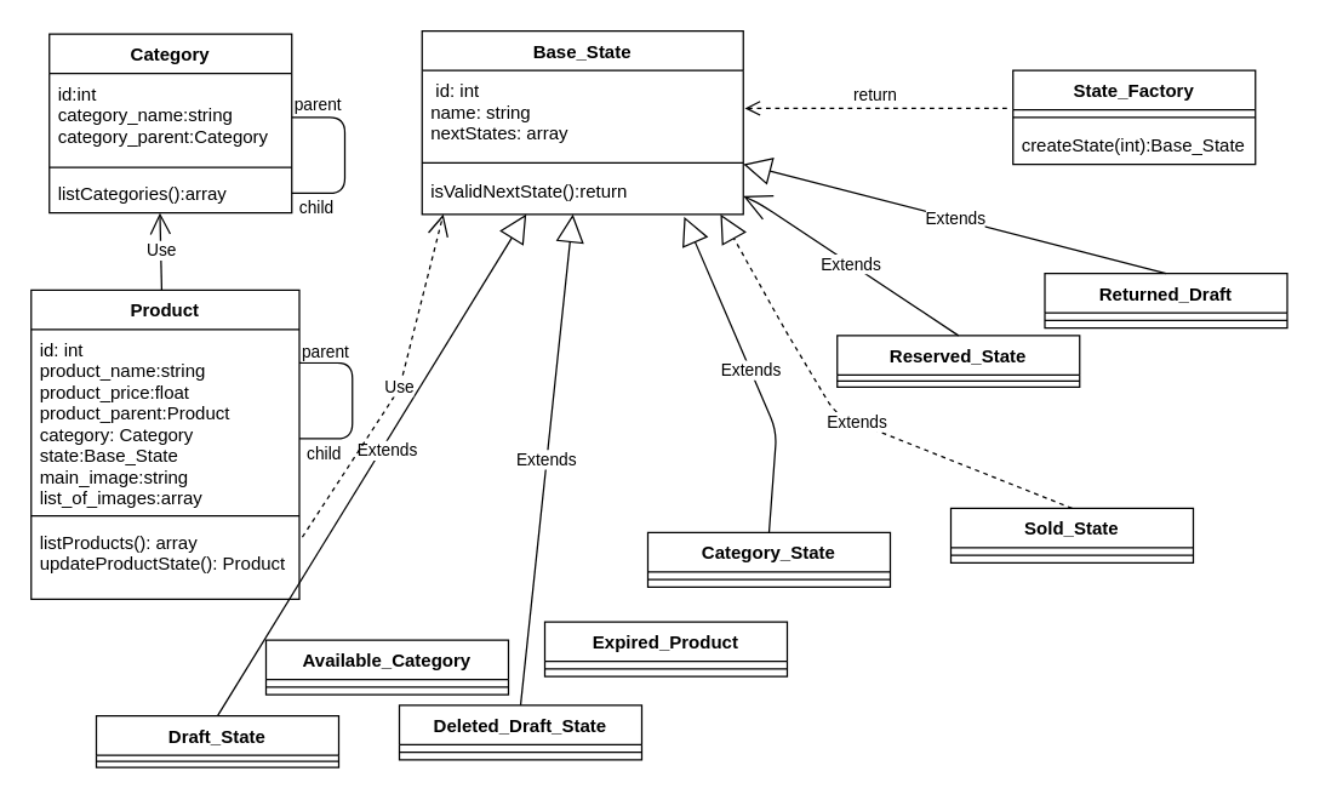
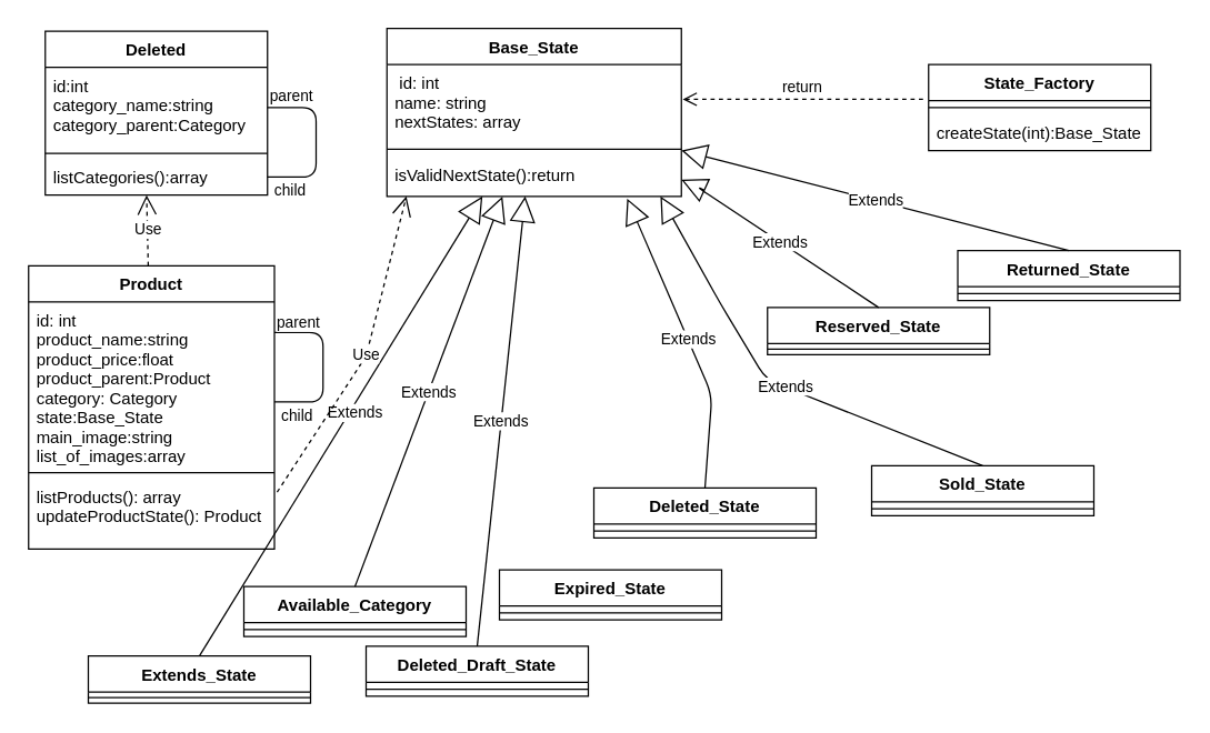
  <mxCell id="0" />
  <mxCell id="1" parent="0" />
  <mxCell id="2" value="Base_State" style="swimlane;fontStyle=1;align=center;verticalAlign=top;childLayout=stackLayout;horizontal=1;startSize=26;horizontalStack=0;resizeParent=1;resizeParentMax=0;resizeLast=0;collapsible=1;marginBottom=0;" parent="1" vertex="1"><mxGeometry x="278" y="20" width="212" height="121" as="geometry" /></mxCell>
  <mxCell id="3" value=" id: int&#10;name: string&#10;nextStates: array" style="text;strokeColor=none;fillColor=none;align=left;verticalAlign=top;spacingLeft=4;spacingRight=4;overflow=hidden;rotatable=0;points=[[0,0.5],[1,0.5]];portConstraint=eastwest;" parent="2" vertex="1"><mxGeometry y="26" width="212" height="56" as="geometry" /></mxCell>
  <mxCell id="4" value="" style="line;strokeWidth=1;fillColor=none;align=left;verticalAlign=middle;spacingTop=-1;spacingLeft=3;spacingRight=3;rotatable=0;labelPosition=right;points=[];portConstraint=eastwest;" parent="2" vertex="1"><mxGeometry y="82" width="212" height="10" as="geometry" /></mxCell>
  <mxCell id="5" value="isValidNextState():return" style="text;strokeColor=none;fillColor=none;align=left;verticalAlign=top;spacingLeft=4;spacingRight=4;overflow=hidden;rotatable=0;points=[[0,0.5],[1,0.5]];portConstraint=eastwest;" parent="2" vertex="1"><mxGeometry y="92" width="212" height="29" as="geometry" /></mxCell>
  <mxCell id="6" value="Available_Category" style="swimlane;fontStyle=1;align=center;verticalAlign=top;childLayout=stackLayout;horizontal=1;startSize=26;horizontalStack=0;resizeParent=1;resizeParentMax=0;resizeLast=0;collapsible=1;marginBottom=0;" parent="1" vertex="1"><mxGeometry x="175" y="422" width="160" height="36" as="geometry" /></mxCell>
  <mxCell id="7" value="" style="line;strokeWidth=1;fillColor=none;align=left;verticalAlign=middle;spacingTop=-1;spacingLeft=3;spacingRight=3;rotatable=0;labelPosition=right;points=[];portConstraint=eastwest;" parent="6" vertex="1"><mxGeometry y="26" width="160" height="10" as="geometry" /></mxCell>
- <mxCell id="8" value="Category_State" style="swimlane;fontStyle=1;align=center;verticalAlign=top;childLayout=stackLayout;horizontal=1;startSize=26;horizontalStack=0;resizeParent=1;resizeParentMax=0;resizeLast=0;collapsible=1;marginBottom=0;" parent="1" vertex="1"><mxGeometry x="427" y="351" width="160" height="36" as="geometry" /></mxCell>
+ <mxCell id="8" value="Deleted_State" style="swimlane;fontStyle=1;align=center;verticalAlign=top;childLayout=stackLayout;horizontal=1;startSize=26;horizontalStack=0;resizeParent=1;resizeParentMax=0;resizeLast=0;collapsible=1;marginBottom=0;" parent="1" vertex="1"><mxGeometry x="427" y="351" width="160" height="36" as="geometry" /></mxCell>
  <mxCell id="9" value="" style="line;strokeWidth=1;fillColor=none;align=left;verticalAlign=middle;spacingTop=-1;spacingLeft=3;spacingRight=3;rotatable=0;labelPosition=right;points=[];portConstraint=eastwest;" parent="8" vertex="1"><mxGeometry y="26" width="160" height="10" as="geometry" /></mxCell>
  <mxCell id="10" value="Reserved_State" style="swimlane;fontStyle=1;align=center;verticalAlign=top;childLayout=stackLayout;horizontal=1;startSize=26;horizontalStack=0;resizeParent=1;resizeParentMax=0;resizeLast=0;collapsible=1;marginBottom=0;" parent="1" vertex="1"><mxGeometry x="552" y="221" width="160" height="34" as="geometry" /></mxCell>
  <mxCell id="11" value="" style="line;strokeWidth=1;fillColor=none;align=left;verticalAlign=middle;spacingTop=-1;spacingLeft=3;spacingRight=3;rotatable=0;labelPosition=right;points=[];portConstraint=eastwest;" parent="10" vertex="1"><mxGeometry y="26" width="160" height="8" as="geometry" /></mxCell>
- <mxCell id="12" value="Returned_Draft" style="swimlane;fontStyle=1;align=center;verticalAlign=top;childLayout=stackLayout;horizontal=1;startSize=26;horizontalStack=0;resizeParent=1;resizeParentMax=0;resizeLast=0;collapsible=1;marginBottom=0;" parent="1" vertex="1"><mxGeometry x="689" y="180" width="160" height="36" as="geometry" /></mxCell>
+ <mxCell id="12" value="Returned_State" style="swimlane;fontStyle=1;align=center;verticalAlign=top;childLayout=stackLayout;horizontal=1;startSize=26;horizontalStack=0;resizeParent=1;resizeParentMax=0;resizeLast=0;collapsible=1;marginBottom=0;" parent="1" vertex="1"><mxGeometry x="689" y="180" width="160" height="36" as="geometry" /></mxCell>
  <mxCell id="13" value="" style="line;strokeWidth=1;fillColor=none;align=left;verticalAlign=middle;spacingTop=-1;spacingLeft=3;spacingRight=3;rotatable=0;labelPosition=right;points=[];portConstraint=eastwest;" parent="12" vertex="1"><mxGeometry y="26" width="160" height="10" as="geometry" /></mxCell>
  <mxCell id="14" value="Deleted_Draft_State" style="swimlane;fontStyle=1;align=center;verticalAlign=top;childLayout=stackLayout;horizontal=1;startSize=26;horizontalStack=0;resizeParent=1;resizeParentMax=0;resizeLast=0;collapsible=1;marginBottom=0;" parent="1" vertex="1"><mxGeometry x="263" y="465" width="160" height="36" as="geometry" /></mxCell>
  <mxCell id="15" value="" style="line;strokeWidth=1;fillColor=none;align=left;verticalAlign=middle;spacingTop=-1;spacingLeft=3;spacingRight=3;rotatable=0;labelPosition=right;points=[];portConstraint=eastwest;" parent="14" vertex="1"><mxGeometry y="26" width="160" height="10" as="geometry" /></mxCell>
  <mxCell id="16" value="Sold_State" style="swimlane;fontStyle=1;align=center;verticalAlign=top;childLayout=stackLayout;horizontal=1;startSize=26;horizontalStack=0;resizeParent=1;resizeParentMax=0;resizeLast=0;collapsible=1;marginBottom=0;" parent="1" vertex="1"><mxGeometry x="627" y="335" width="160" height="36" as="geometry" /></mxCell>
  <mxCell id="17" value="" style="line;strokeWidth=1;fillColor=none;align=left;verticalAlign=middle;spacingTop=-1;spacingLeft=3;spacingRight=3;rotatable=0;labelPosition=right;points=[];portConstraint=eastwest;" parent="16" vertex="1"><mxGeometry y="26" width="160" height="10" as="geometry" /></mxCell>
- <mxCell id="18" value="Draft_State" style="swimlane;fontStyle=1;align=center;verticalAlign=top;childLayout=stackLayout;horizontal=1;startSize=26;horizontalStack=0;resizeParent=1;resizeParentMax=0;resizeLast=0;collapsible=1;marginBottom=0;" parent="1" vertex="1"><mxGeometry x="63" y="472" width="160" height="34" as="geometry" /></mxCell>
+ <mxCell id="18" value="Extends_State" style="swimlane;fontStyle=1;align=center;verticalAlign=top;childLayout=stackLayout;horizontal=1;startSize=26;horizontalStack=0;resizeParent=1;resizeParentMax=0;resizeLast=0;collapsible=1;marginBottom=0;" parent="1" vertex="1"><mxGeometry x="63" y="472" width="160" height="34" as="geometry" /></mxCell>
  <mxCell id="19" value="" style="line;strokeWidth=1;fillColor=none;align=left;verticalAlign=middle;spacingTop=-1;spacingLeft=3;spacingRight=3;rotatable=0;labelPosition=right;points=[];portConstraint=eastwest;" parent="18" vertex="1"><mxGeometry y="26" width="160" height="8" as="geometry" /></mxCell>
  <mxCell id="20" value="Extends" style="endArrow=block;endSize=16;endFill=0;html=1;exitX=0.5;exitY=0;exitDx=0;exitDy=0;" parent="1" source="18" target="2" edge="1"><mxGeometry x="0.072" y="-4" width="160" relative="1" as="geometry"><mxPoint x="-148" y="-49" as="sourcePoint" /><mxPoint x="132" y="1" as="targetPoint" /><Array as="points" /><mxPoint as="offset" /></mxGeometry></mxCell>
+ <mxCell id="21" value="Extends" style="endArrow=block;endSize=16;endFill=0;html=1;exitX=0.5;exitY=0;exitDx=0;exitDy=0;" parent="1" source="6" target="2" edge="1"><mxGeometry width="160" relative="1" as="geometry"><mxPoint x="122" y="41" as="sourcePoint" /><mxPoint x="282" y="41" as="targetPoint" /></mxGeometry></mxCell>
  <mxCell id="22" value="Extends" style="endArrow=block;endSize=16;endFill=0;html=1;exitX=0.5;exitY=0;exitDx=0;exitDy=0;" parent="1" source="14" target="2" edge="1"><mxGeometry width="160" relative="1" as="geometry"><mxPoint x="342" y="51" as="sourcePoint" /><mxPoint x="152" y="7" as="targetPoint" /><Array as="points" /></mxGeometry></mxCell>
- <mxCell id="23" value="Extends" style="endArrow=block;endSize=16;endFill=0;html=1;exitX=0.5;exitY=0;exitDx=0;exitDy=0;entryX=0.929;entryY=1;entryDx=0;entryDy=0;entryPerimeter=0;dashed=1;" parent="1" source="16" target="5" edge="1"><mxGeometry x="-0.047" width="160" relative="1" as="geometry"><mxPoint x="402" y="-29" as="sourcePoint" /><mxPoint x="480" y="218" as="targetPoint" /><Array as="points"><mxPoint x="551" y="273" /><mxPoint x="518" y="218" /></Array><mxPoint as="offset" /></mxGeometry></mxCell>
+ <mxCell id="23" value="Extends" style="endArrow=block;endSize=16;endFill=0;html=1;exitX=0.5;exitY=0;exitDx=0;exitDy=0;entryX=0.929;entryY=1;entryDx=0;entryDy=0;entryPerimeter=0;" parent="1" source="16" target="5" edge="1"><mxGeometry x="-0.047" width="160" relative="1" as="geometry"><mxPoint x="402" y="-29" as="sourcePoint" /><mxPoint x="480" y="218" as="targetPoint" /><Array as="points"><mxPoint x="551" y="273" /><mxPoint x="518" y="218" /></Array><mxPoint as="offset" /></mxGeometry></mxCell>
  <mxCell id="24" value="Extends" style="endArrow=block;endSize=16;endFill=0;html=1;exitX=0.5;exitY=0;exitDx=0;exitDy=0;" parent="1" source="12" target="2" edge="1"><mxGeometry width="160" relative="1" as="geometry"><mxPoint x="412" y="-19" as="sourcePoint" /><mxPoint x="572" y="-19" as="targetPoint" /><Array as="points" /></mxGeometry></mxCell>
- <mxCell id="25" value="Extends" style="endArrow=open;endSize=16;endFill=0;html=1;exitX=0.5;exitY=0;exitDx=0;exitDy=0;" parent="1" source="10" target="2" edge="1"><mxGeometry width="160" relative="1" as="geometry"><mxPoint x="432" y="1" as="sourcePoint" /><mxPoint x="202" y="-69" as="targetPoint" /><Array as="points"><mxPoint x="501" y="134" /></Array></mxGeometry></mxCell>
- <mxCell id="26" value="Expired_Product" style="swimlane;fontStyle=1;align=center;verticalAlign=top;childLayout=stackLayout;horizontal=1;startSize=26;horizontalStack=0;resizeParent=1;resizeParentMax=0;resizeLast=0;collapsible=1;marginBottom=0;" parent="1" vertex="1"><mxGeometry x="359" y="410" width="160" height="36" as="geometry" /></mxCell>
+ <mxCell id="25" value="Extends" style="endArrow=block;endSize=16;endFill=0;html=1;exitX=0.5;exitY=0;exitDx=0;exitDy=0;" parent="1" source="10" target="2" edge="1"><mxGeometry width="160" relative="1" as="geometry"><mxPoint x="432" y="1" as="sourcePoint" /><mxPoint x="202" y="-69" as="targetPoint" /><Array as="points"><mxPoint x="501" y="134" /></Array></mxGeometry></mxCell>
+ <mxCell id="26" value="Expired_State" style="swimlane;fontStyle=1;align=center;verticalAlign=top;childLayout=stackLayout;horizontal=1;startSize=26;horizontalStack=0;resizeParent=1;resizeParentMax=0;resizeLast=0;collapsible=1;marginBottom=0;" parent="1" vertex="1"><mxGeometry x="359" y="410" width="160" height="36" as="geometry" /></mxCell>
  <mxCell id="27" value="" style="line;strokeWidth=1;fillColor=none;align=left;verticalAlign=middle;spacingTop=-1;spacingLeft=3;spacingRight=3;rotatable=0;labelPosition=right;points=[];portConstraint=eastwest;" parent="26" vertex="1"><mxGeometry y="26" width="160" height="10" as="geometry" /></mxCell>
  <mxCell id="28" value="State_Factory" style="swimlane;fontStyle=1;align=center;verticalAlign=top;childLayout=stackLayout;horizontal=1;startSize=26;horizontalStack=0;resizeParent=1;resizeParentMax=0;resizeLast=0;collapsible=1;marginBottom=0;" parent="1" vertex="1"><mxGeometry x="668" y="46" width="160" height="62" as="geometry" /></mxCell>
  <mxCell id="29" value="" style="line;strokeWidth=1;fillColor=none;align=left;verticalAlign=middle;spacingTop=-1;spacingLeft=3;spacingRight=3;rotatable=0;labelPosition=right;points=[];portConstraint=eastwest;" parent="28" vertex="1"><mxGeometry y="26" width="160" height="10" as="geometry" /></mxCell>
  <mxCell id="30" value="createState(int):Base_State&#10;" style="text;strokeColor=none;fillColor=none;align=left;verticalAlign=top;spacingLeft=4;spacingRight=4;overflow=hidden;rotatable=0;points=[[0,0.5],[1,0.5]];portConstraint=eastwest;" parent="28" vertex="1"><mxGeometry y="36" width="160" height="26" as="geometry" /></mxCell>
  <mxCell id="31" value="Product" style="swimlane;fontStyle=1;align=center;verticalAlign=top;childLayout=stackLayout;horizontal=1;startSize=26;horizontalStack=0;resizeParent=1;resizeParentMax=0;resizeLast=0;collapsible=1;marginBottom=0;" parent="1" vertex="1"><mxGeometry x="20" y="191" width="177" height="204" as="geometry" /></mxCell>
  <mxCell id="32" value="id: int&#10;product_name:string&#10;product_price:float&#10;product_parent:Product&#10;category: Category&#10;state:Base_State&#10;main_image:string&#10;list_of_images:array" style="text;strokeColor=none;fillColor=none;align=left;verticalAlign=top;spacingLeft=4;spacingRight=4;overflow=hidden;rotatable=0;points=[[0,0.5],[1,0.5]];portConstraint=eastwest;" parent="31" vertex="1"><mxGeometry y="26" width="177" height="119" as="geometry" /></mxCell>
  <mxCell id="33" value="" style="line;strokeWidth=1;fillColor=none;align=left;verticalAlign=middle;spacingTop=-1;spacingLeft=3;spacingRight=3;rotatable=0;labelPosition=right;points=[];portConstraint=eastwest;" parent="31" vertex="1"><mxGeometry y="145" width="177" height="8" as="geometry" /></mxCell>
  <mxCell id="34" value="listProducts(): array&#10;updateProductState(): Product" style="text;strokeColor=none;fillColor=none;align=left;verticalAlign=top;spacingLeft=4;spacingRight=4;overflow=hidden;rotatable=0;points=[[0,0.5],[1,0.5]];portConstraint=eastwest;" parent="31" vertex="1"><mxGeometry y="153" width="177" height="51" as="geometry" /></mxCell>
  <mxCell id="35" value="Extends" style="endArrow=block;endSize=16;endFill=0;html=1;exitX=0.5;exitY=0;exitDx=0;exitDy=0;entryX=0.816;entryY=1.054;entryDx=0;entryDy=0;entryPerimeter=0;" parent="1" source="8" target="5" edge="1"><mxGeometry width="160" relative="1" as="geometry"><mxPoint x="568" y="199" as="sourcePoint" /><mxPoint x="430" y="2" as="targetPoint" /><Array as="points"><mxPoint x="512" y="284" /></Array></mxGeometry></mxCell>
  <mxCell id="36" value="Use" style="endArrow=open;endSize=12;dashed=1;html=1;exitX=1.011;exitY=0.196;exitDx=0;exitDy=0;exitPerimeter=0;entryX=0.066;entryY=1;entryDx=0;entryDy=0;entryPerimeter=0;" parent="1" source="34" target="5" edge="1"><mxGeometry width="160" relative="1" as="geometry"><mxPoint x="407" y="84" as="sourcePoint" /><mxPoint x="567" y="84" as="targetPoint" /><Array as="points"><mxPoint x="263" y="256" /></Array></mxGeometry></mxCell>
- <mxCell id="37" value="Category" style="swimlane;fontStyle=1;align=center;verticalAlign=top;childLayout=stackLayout;horizontal=1;startSize=26;horizontalStack=0;resizeParent=1;resizeParentMax=0;resizeLast=0;collapsible=1;marginBottom=0;" parent="1" vertex="1"><mxGeometry x="32" y="22" width="160" height="118" as="geometry" /></mxCell>
+ <mxCell id="37" value="Deleted" style="swimlane;fontStyle=1;align=center;verticalAlign=top;childLayout=stackLayout;horizontal=1;startSize=26;horizontalStack=0;resizeParent=1;resizeParentMax=0;resizeLast=0;collapsible=1;marginBottom=0;" parent="1" vertex="1"><mxGeometry x="32" y="22" width="160" height="118" as="geometry" /></mxCell>
  <mxCell id="38" value="id:int&#10;category_name:string&#10;category_parent:Category" style="text;strokeColor=none;fillColor=none;align=left;verticalAlign=top;spacingLeft=4;spacingRight=4;overflow=hidden;rotatable=0;points=[[0,0.5],[1,0.5]];portConstraint=eastwest;" parent="37" vertex="1"><mxGeometry y="26" width="160" height="58" as="geometry" /></mxCell>
  <mxCell id="39" value="" style="line;strokeWidth=1;fillColor=none;align=left;verticalAlign=middle;spacingTop=-1;spacingLeft=3;spacingRight=3;rotatable=0;labelPosition=right;points=[];portConstraint=eastwest;" parent="37" vertex="1"><mxGeometry y="84" width="160" height="8" as="geometry" /></mxCell>
  <mxCell id="40" value="listCategories():array" style="text;strokeColor=none;fillColor=none;align=left;verticalAlign=top;spacingLeft=4;spacingRight=4;overflow=hidden;rotatable=0;points=[[0,0.5],[1,0.5]];portConstraint=eastwest;" parent="37" vertex="1"><mxGeometry y="92" width="160" height="26" as="geometry" /></mxCell>
  <mxCell id="41" value="" style="endArrow=none;html=1;edgeStyle=orthogonalEdgeStyle;exitX=1;exitY=0.5;exitDx=0;exitDy=0;entryX=1;entryY=0.5;entryDx=0;entryDy=0;" parent="37" source="38" target="40" edge="1"><mxGeometry relative="1" as="geometry"><mxPoint x="375" y="209" as="sourcePoint" /><mxPoint x="535" y="209" as="targetPoint" /><Array as="points"><mxPoint x="195" y="55" /><mxPoint x="195" y="105" /></Array></mxGeometry></mxCell>
  <mxCell id="42" value="parent" style="edgeLabel;resizable=0;html=1;align=left;verticalAlign=bottom;" parent="41" connectable="0" vertex="1"><mxGeometry x="-1" relative="1" as="geometry" /></mxCell>
  <mxCell id="43" value="child" style="edgeLabel;resizable=0;html=1;align=right;verticalAlign=bottom;" parent="41" connectable="0" vertex="1"><mxGeometry x="1" relative="1" as="geometry"><mxPoint x="28" y="18" as="offset" /></mxGeometry></mxCell>
- <mxCell id="44" value="Use" style="endArrow=open;endSize=12;dashed=0;html=1;entryX=0.456;entryY=1;entryDx=0;entryDy=0;entryPerimeter=0;" parent="1" source="31" target="40" edge="1"><mxGeometry width="160" relative="1" as="geometry"><mxPoint x="210.947" y="135.018" as="sourcePoint" /><mxPoint x="250" y="-68.016" as="targetPoint" /></mxGeometry></mxCell>
+ <mxCell id="44" value="Use" style="endArrow=open;endSize=12;dashed=1;html=1;entryX=0.456;entryY=1;entryDx=0;entryDy=0;entryPerimeter=0;" parent="1" source="31" target="40" edge="1"><mxGeometry width="160" relative="1" as="geometry"><mxPoint x="210.947" y="135.018" as="sourcePoint" /><mxPoint x="250" y="-68.016" as="targetPoint" /></mxGeometry></mxCell>
  <mxCell id="45" value="return" style="html=1;verticalAlign=bottom;endArrow=open;dashed=1;endSize=8;" parent="1" edge="1"><mxGeometry relative="1" as="geometry"><mxPoint x="664" y="71" as="sourcePoint" /><mxPoint x="491" y="71" as="targetPoint" /><Array as="points" /></mxGeometry></mxCell>
  <mxCell id="46" value="" style="endArrow=none;html=1;edgeStyle=orthogonalEdgeStyle;exitX=1;exitY=0.5;exitDx=0;exitDy=0;entryX=1;entryY=0.5;entryDx=0;entryDy=0;" parent="1" edge="1"><mxGeometry relative="1" as="geometry"><mxPoint x="197" y="239" as="sourcePoint" /><mxPoint x="197" y="289" as="targetPoint" /><Array as="points"><mxPoint x="232" y="239" /><mxPoint x="232" y="289" /></Array></mxGeometry></mxCell>
  <mxCell id="47" value="parent" style="edgeLabel;resizable=0;html=1;align=left;verticalAlign=bottom;" parent="46" connectable="0" vertex="1"><mxGeometry x="-1" relative="1" as="geometry"><mxPoint y="1" as="offset" /></mxGeometry></mxCell>
  <mxCell id="48" value="child" style="edgeLabel;resizable=0;html=1;align=right;verticalAlign=bottom;" parent="46" connectable="0" vertex="1"><mxGeometry x="1" relative="1" as="geometry"><mxPoint x="28" y="18" as="offset" /></mxGeometry></mxCell>
